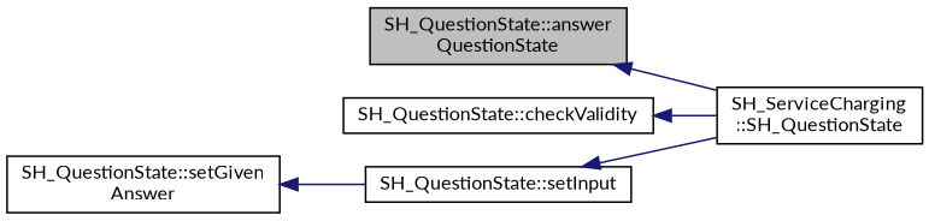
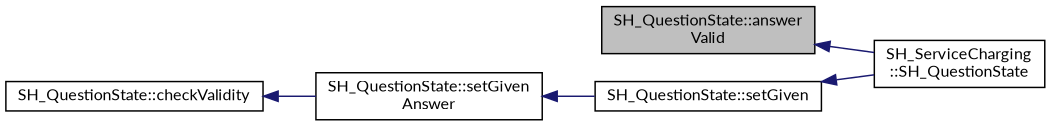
  digraph {
    fontname=Lato
    rankdir=LR
    node [color=black fontname=Lato fontsize=11 shape=record]
    edge [color=midnightblue dir=back fontname=Lato fontsize=11 labelfontname=Verdana labelfontsize=11 style=solid]
-   n1 [fillcolor=grey75 fontcolor=black height=0.2 label="SH_QuestionState::answer\lQuestionState" style=filled width=0.4]
+   n1 [fillcolor=grey75 fontcolor=black height=0.2 label="SH_QuestionState::answer\lValid" style=filled width=0.4]
    n2 [height=0.2 label="SH_ServiceCharging\l::SH_QuestionState" width=0.4]
    n3 [height=0.2 label="SH_QuestionState::checkValidity" width=0.4]
    n4 [height=0.2 label="SH_QuestionState::setGiven\lAnswer" width=0.4]
-   n5 [height=0.2 label="SH_QuestionState::setInput" width=0.4]
+   n5 [height=0.2 label="SH_QuestionState::setGiven" width=0.4]
    n1 -> n2
-   n3 -> n2
+   n3 -> n4
    n4 -> n5
    n5 -> n2
  }
